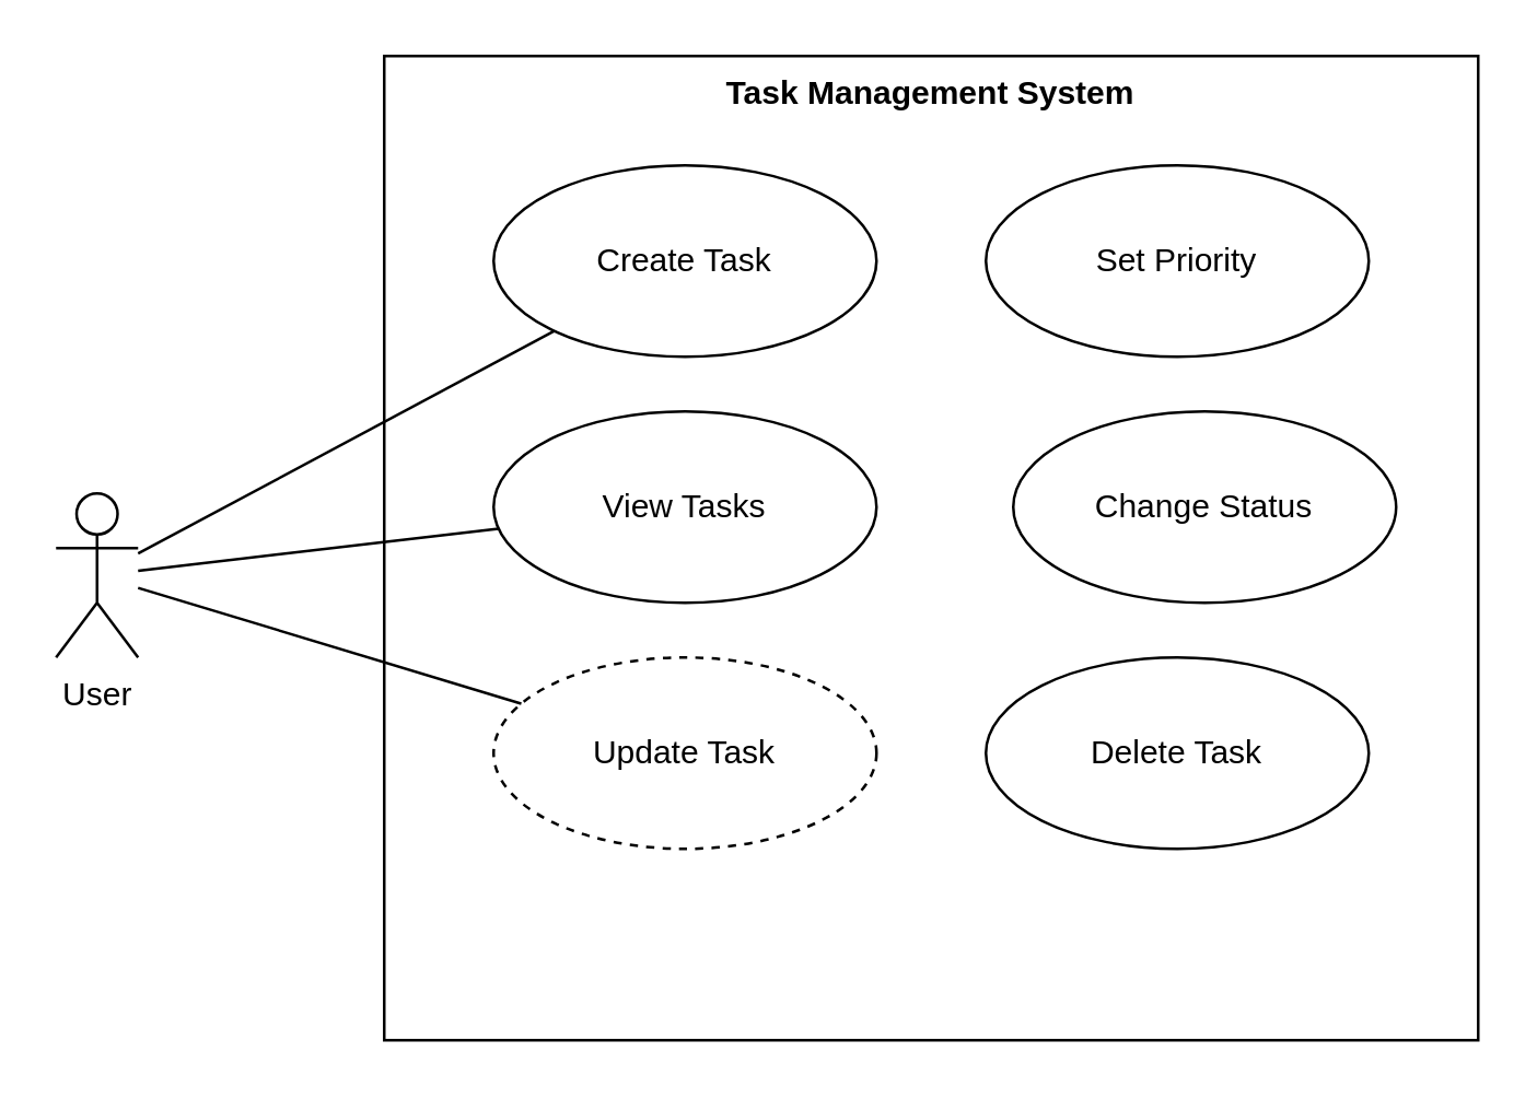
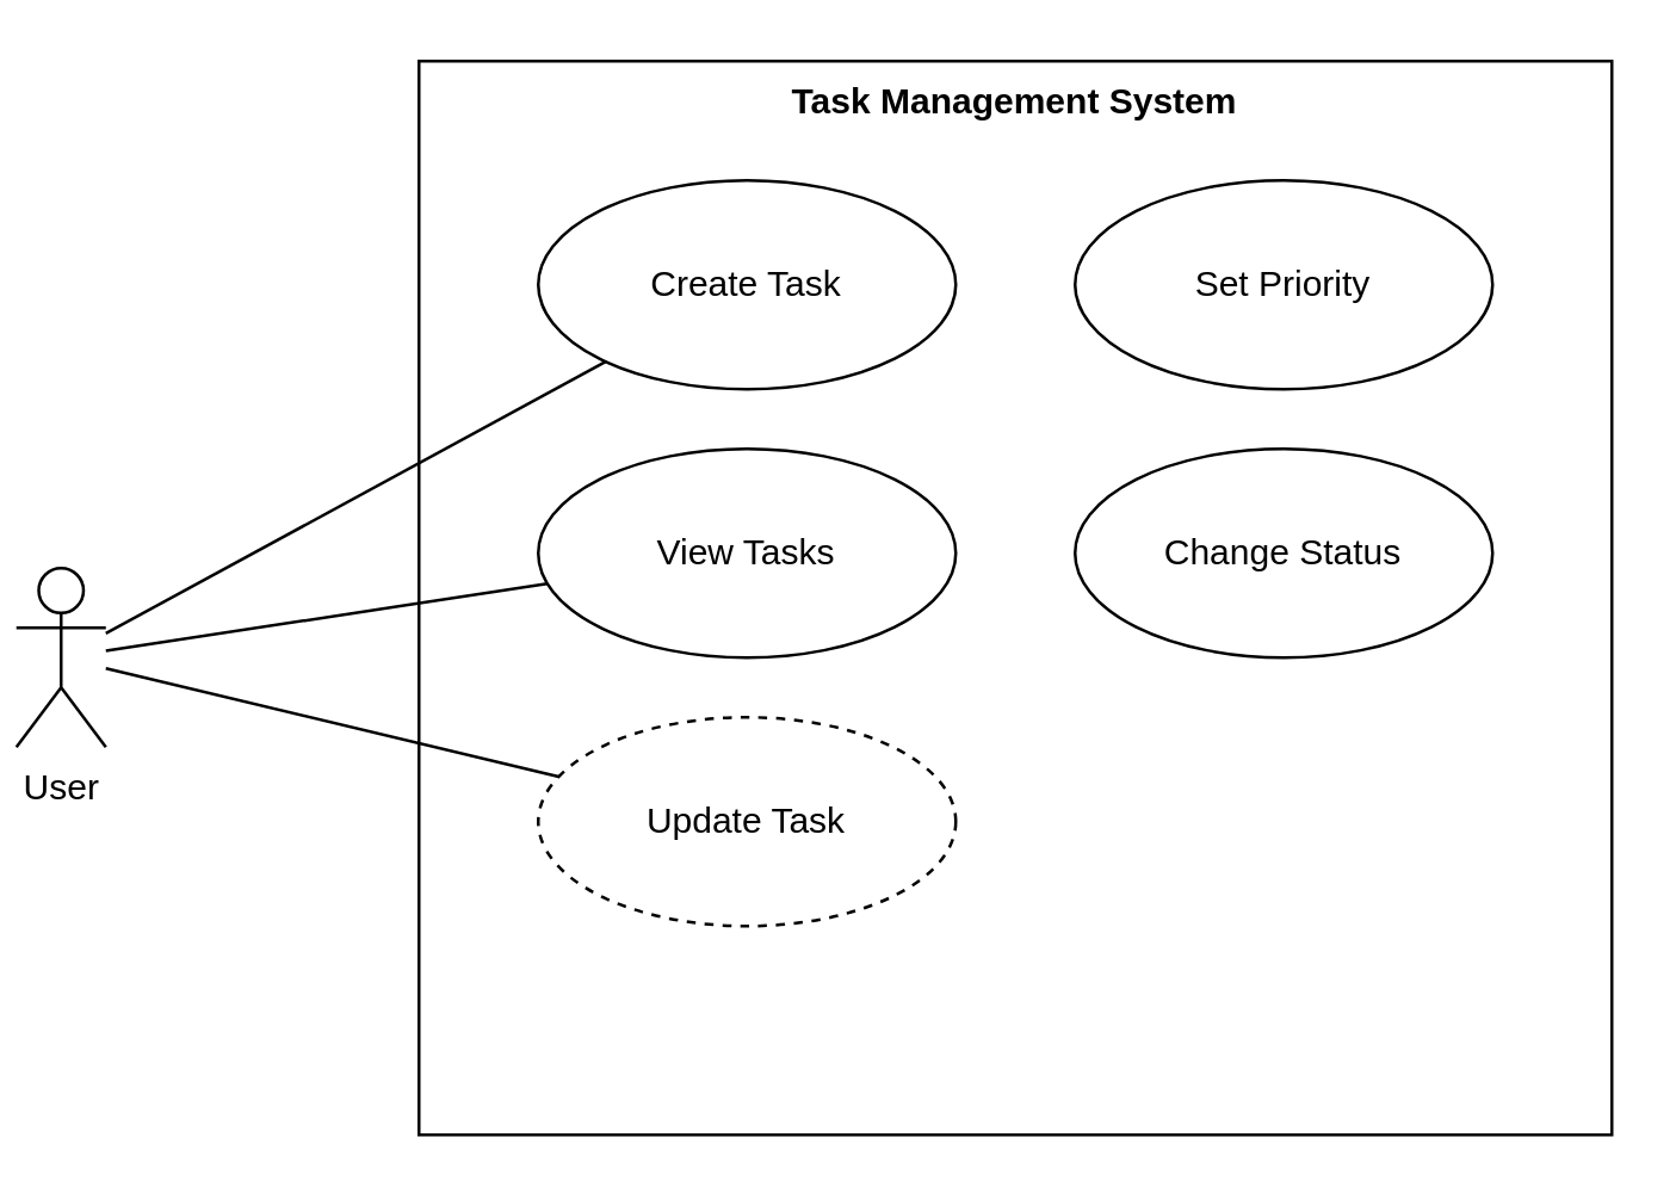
  <mxCell id="0" />
  <mxCell id="1" parent="0" />
- <mxCell id="2" value="User" style="shape=umlActor;verticalLabelPosition=bottom;verticalAlign=top;html=1;" vertex="1" parent="1"><mxGeometry x="20" y="180" width="30" height="60" as="geometry" /></mxCell>
+ <mxCell id="2" value="User" style="shape=umlActor;verticalLabelPosition=bottom;verticalAlign=top;html=1;" vertex="1" parent="1"><mxGeometry x="5" y="190" width="30" height="60" as="geometry" /></mxCell>
  <mxCell id="3" value="Task Management System" style="shape=rect;html=1;verticalAlign=top;fontStyle=1;whiteSpace=wrap;align=center;" vertex="1" parent="1"><mxGeometry x="140" y="20" width="400" height="360" as="geometry" /></mxCell>
  <mxCell id="4" value="Create Task" style="ellipse;whiteSpace=wrap;html=1;" vertex="1" parent="1"><mxGeometry x="180" y="60" width="140" height="70" as="geometry" /></mxCell>
  <mxCell id="5" value="View Tasks" style="ellipse;whiteSpace=wrap;html=1;" vertex="1" parent="1"><mxGeometry x="180" y="150" width="140" height="70" as="geometry" /></mxCell>
  <mxCell id="6" value="Update Task" style="ellipse;whiteSpace=wrap;html=1;dashed=1;" vertex="1" parent="1"><mxGeometry x="180" y="240" width="140" height="70" as="geometry" /></mxCell>
- <mxCell id="7" value="Delete Task" style="ellipse;whiteSpace=wrap;html=1;" vertex="1" parent="1"><mxGeometry x="360" y="240" width="140" height="70" as="geometry" /></mxCell>
- <mxCell id="8" value="Change Status" style="ellipse;whiteSpace=wrap;html=1;" vertex="1" parent="1"><mxGeometry x="370" y="150" width="140" height="70" as="geometry" /></mxCell>
+ <mxCell id="8" value="Change Status" style="ellipse;whiteSpace=wrap;html=1;" vertex="1" parent="1"><mxGeometry x="360" y="150" width="140" height="70" as="geometry" /></mxCell>
  <mxCell id="9" value="Set Priority" style="ellipse;whiteSpace=wrap;html=1;" vertex="1" parent="1"><mxGeometry x="360" y="60" width="140" height="70" as="geometry" /></mxCell>
  <mxCell id="10" value="" style="endArrow=none;html=1;rounded=0;" edge="1" parent="1" source="2" target="4"><mxGeometry relative="1" as="geometry" /></mxCell>
  <mxCell id="11" value="" style="endArrow=none;html=1;rounded=0;" edge="1" parent="1" source="2" target="5"><mxGeometry relative="1" as="geometry" /></mxCell>
  <mxCell id="12" value="" style="endArrow=none;html=1;rounded=0;" edge="1" parent="1" source="2" target="6"><mxGeometry relative="1" as="geometry" /></mxCell>
